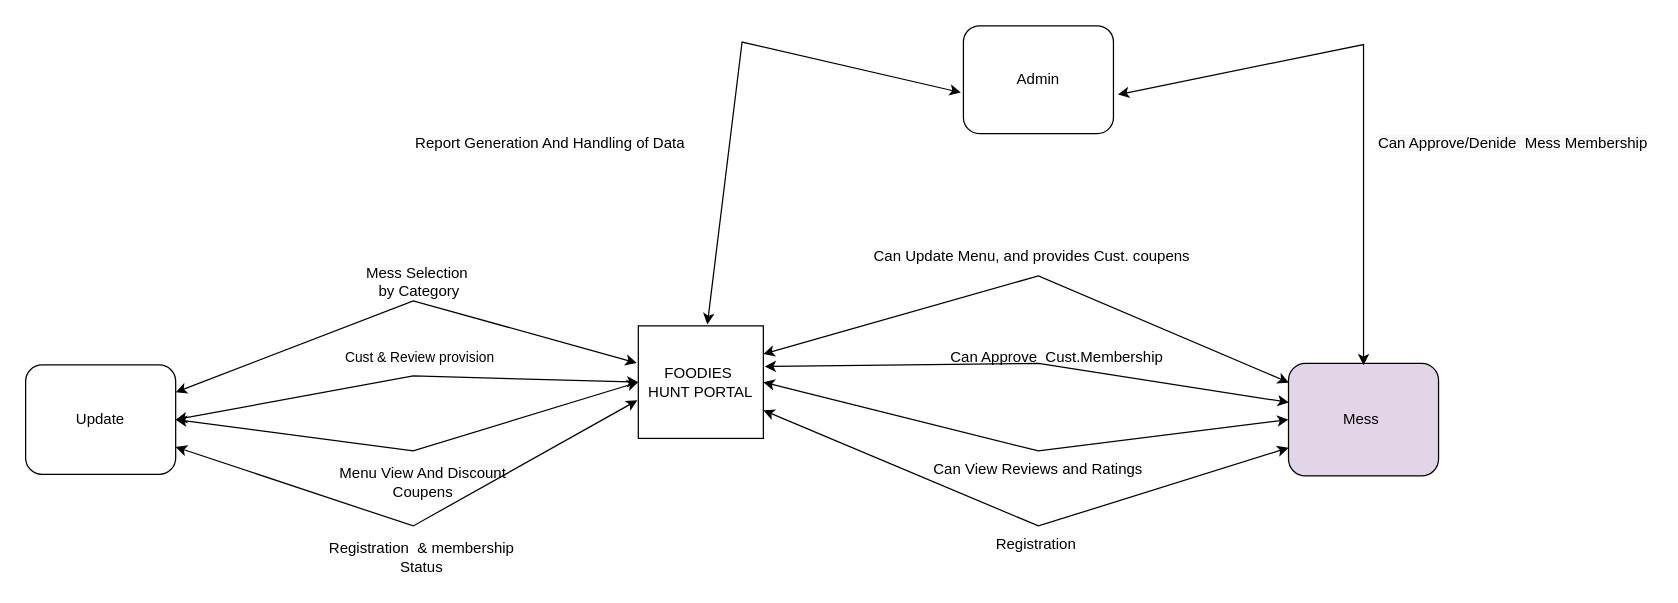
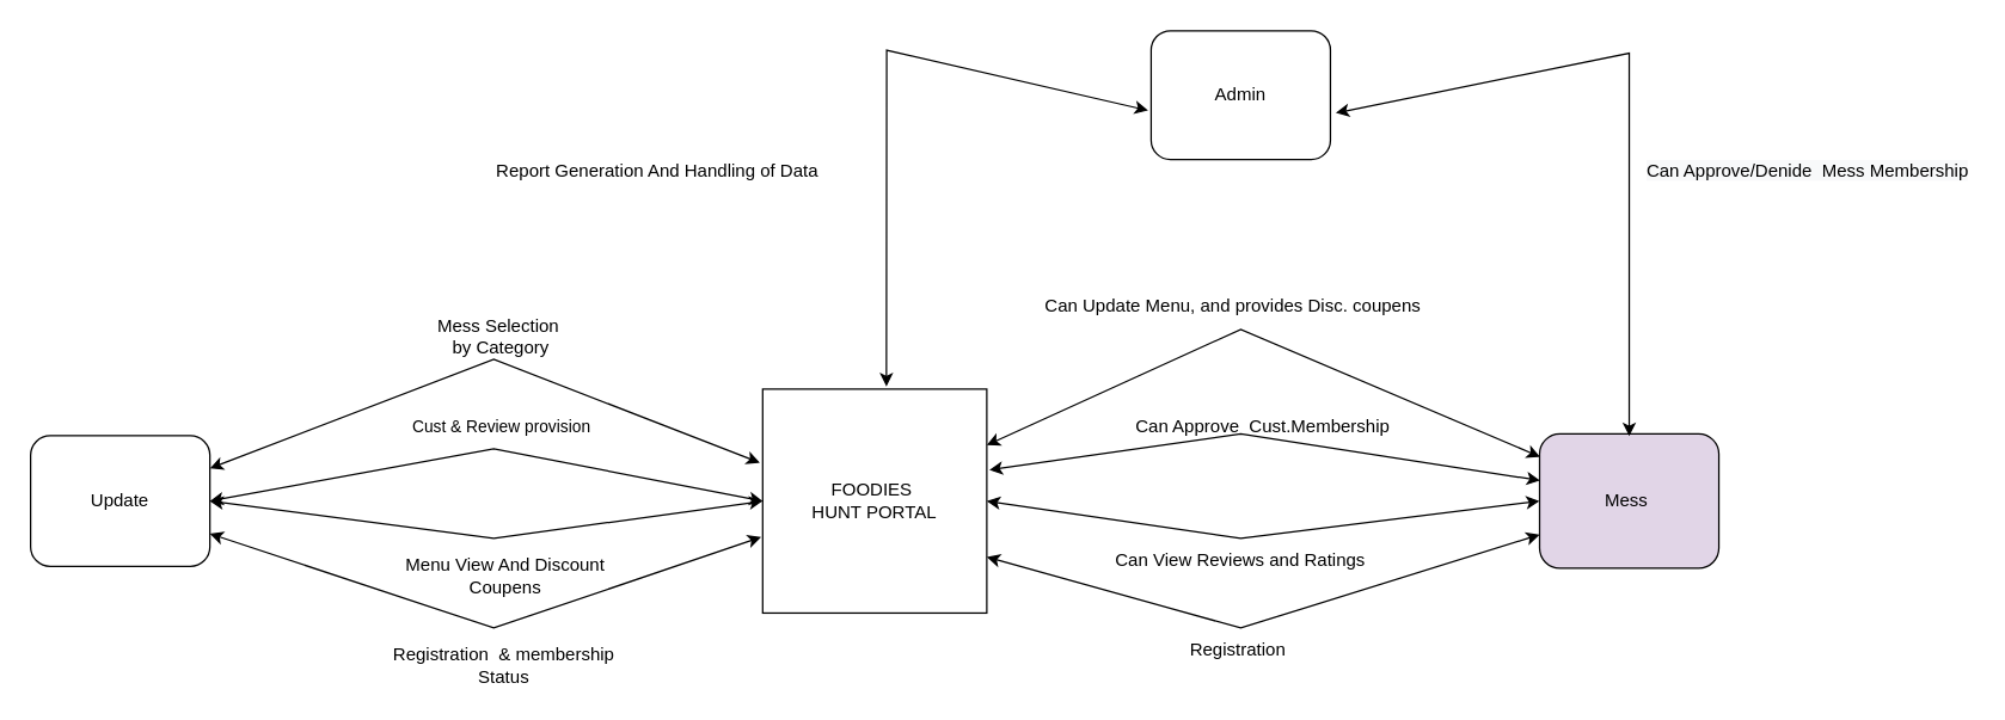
  <mxCell id="0" />
  <mxCell id="1" parent="0" />
- <mxCell id="2" value="FOODIES&amp;nbsp;&lt;br&gt;HUNT PORTAL" style="whiteSpace=wrap;html=1;aspect=fixed;" vertex="1" parent="1"><mxGeometry x="510" y="260" width="100" height="90" as="geometry" /></mxCell>
+ <mxCell id="2" value="FOODIES&amp;nbsp;&lt;br&gt;HUNT PORTAL" style="whiteSpace=wrap;html=1;aspect=fixed;" vertex="1" parent="1"><mxGeometry x="510" y="260" width="150" height="150" as="geometry" /></mxCell>
  <mxCell id="3" value="Update" style="rounded=1;whiteSpace=wrap;html=1;" vertex="1" parent="1"><mxGeometry x="20" y="291.25" width="120" height="87.5" as="geometry" /></mxCell>
  <mxCell id="4" value="" style="endArrow=classic;startArrow=classic;html=1;rounded=0;exitX=1;exitY=0.75;exitDx=0;exitDy=0;entryX=-0.007;entryY=0.661;entryDx=0;entryDy=0;entryPerimeter=0;" edge="1" parent="1" source="3" target="2"><mxGeometry width="50" height="50" relative="1" as="geometry"><mxPoint x="510" y="470" as="sourcePoint" /><mxPoint x="560" y="420" as="targetPoint" /><Array as="points"><mxPoint x="330" y="420" /></Array></mxGeometry></mxCell>
  <mxCell id="5" value="Admin" style="rounded=1;whiteSpace=wrap;html=1;" vertex="1" parent="1"><mxGeometry x="770" y="20" width="120" height="86.25" as="geometry" /></mxCell>
  <mxCell id="6" value="Mess&amp;nbsp;" style="rounded=1;whiteSpace=wrap;html=1;fillColor=#e1d5e7;" vertex="1" parent="1"><mxGeometry x="1030" y="290" width="120" height="90" as="geometry" /></mxCell>
  <mxCell id="7" value="Registration&amp;nbsp; &amp;amp; membership Status" style="text;html=1;strokeColor=none;fillColor=none;align=center;verticalAlign=middle;whiteSpace=wrap;rounded=0;" vertex="1" parent="1"><mxGeometry x="252.5" y="430" width="167.5" height="30" as="geometry" /></mxCell>
  <mxCell id="8" value="Mess Selection&amp;nbsp;&lt;br&gt;by Category" style="text;html=1;strokeColor=none;fillColor=none;align=center;verticalAlign=middle;whiteSpace=wrap;rounded=0;" vertex="1" parent="1"><mxGeometry x="190" y="210" width="290" height="30" as="geometry" /></mxCell>
  <mxCell id="9" value="" style="endArrow=classic;startArrow=classic;html=1;rounded=0;entryX=-0.013;entryY=0.329;entryDx=0;entryDy=0;exitX=1;exitY=0.25;exitDx=0;exitDy=0;entryPerimeter=0;" edge="1" parent="1" source="3" target="2"><mxGeometry width="50" height="50" relative="1" as="geometry"><mxPoint x="385" y="350" as="sourcePoint" /><mxPoint x="435" y="300" as="targetPoint" /><Array as="points"><mxPoint x="330" y="240" /></Array></mxGeometry></mxCell>
  <mxCell id="10" value="&lt;font style=&quot;font-size: 11px&quot;&gt;Cust &amp;amp; Review provision&lt;/font&gt;" style="text;html=1;strokeColor=none;fillColor=none;align=center;verticalAlign=middle;whiteSpace=wrap;rounded=0;" vertex="1" parent="1"><mxGeometry x="252.5" y="270" width="165" height="30" as="geometry" /></mxCell>
  <mxCell id="11" value="" style="endArrow=classic;startArrow=classic;html=1;rounded=0;exitX=1;exitY=0.5;exitDx=0;exitDy=0;entryX=0;entryY=0.5;entryDx=0;entryDy=0;" edge="1" parent="1" source="3" target="2"><mxGeometry width="50" height="50" relative="1" as="geometry"><mxPoint x="460" y="350" as="sourcePoint" /><mxPoint x="510" y="300" as="targetPoint" /><Array as="points"><mxPoint x="330" y="300" /></Array></mxGeometry></mxCell>
  <mxCell id="12" style="edgeStyle=orthogonalEdgeStyle;rounded=0;orthogonalLoop=1;jettySize=auto;html=1;exitX=0.5;exitY=1;exitDx=0;exitDy=0;" edge="1" parent="1" source="10" target="10"><mxGeometry relative="1" as="geometry" /></mxCell>
  <mxCell id="13" value="Menu View And Discount Coupens" style="text;html=1;strokeColor=none;fillColor=none;align=center;verticalAlign=middle;whiteSpace=wrap;rounded=0;" vertex="1" parent="1"><mxGeometry x="252.5" y="370" width="170" height="30" as="geometry" /></mxCell>
  <mxCell id="14" value="" style="endArrow=classic;startArrow=classic;html=1;rounded=0;exitX=1;exitY=0.5;exitDx=0;exitDy=0;entryX=0;entryY=0.5;entryDx=0;entryDy=0;" edge="1" parent="1" source="3" target="2"><mxGeometry width="50" height="50" relative="1" as="geometry"><mxPoint x="230" y="345" as="sourcePoint" /><mxPoint x="520" y="345" as="targetPoint" /><Array as="points"><mxPoint x="330" y="360" /></Array></mxGeometry></mxCell>
- <mxCell id="15" value="Can Update Menu, and provides Cust. coupens" style="text;html=1;strokeColor=none;fillColor=none;align=center;verticalAlign=middle;whiteSpace=wrap;rounded=0;" vertex="1" parent="1"><mxGeometry x="680" y="190" width="290" height="30" as="geometry" /></mxCell>
+ <mxCell id="15" value="Can Update Menu, and provides Disc. coupens" style="text;html=1;strokeColor=none;fillColor=none;align=center;verticalAlign=middle;whiteSpace=wrap;rounded=0;" vertex="1" parent="1"><mxGeometry x="680" y="190" width="290" height="30" as="geometry" /></mxCell>
  <mxCell id="16" value="Can Approve&amp;nbsp; Cust.Membership" style="text;html=1;strokeColor=none;fillColor=none;align=center;verticalAlign=middle;whiteSpace=wrap;rounded=0;" vertex="1" parent="1"><mxGeometry x="700" y="270" width="290" height="30" as="geometry" /></mxCell>
  <mxCell id="17" value="Registration&amp;nbsp;" style="text;html=1;strokeColor=none;fillColor=none;align=center;verticalAlign=middle;whiteSpace=wrap;rounded=0;" vertex="1" parent="1"><mxGeometry x="800" y="420" width="60" height="30" as="geometry" /></mxCell>
  <mxCell id="18" value="Can View Reviews and Ratings" style="text;html=1;strokeColor=none;fillColor=none;align=center;verticalAlign=middle;whiteSpace=wrap;rounded=0;" vertex="1" parent="1"><mxGeometry x="685" y="360" width="290" height="30" as="geometry" /></mxCell>
  <mxCell id="19" value="" style="endArrow=classic;startArrow=classic;html=1;rounded=0;entryX=0.003;entryY=0.171;entryDx=0;entryDy=0;exitX=1;exitY=0.25;exitDx=0;exitDy=0;entryPerimeter=0;" edge="1" parent="1" source="2" target="6"><mxGeometry width="50" height="50" relative="1" as="geometry"><mxPoint x="680" y="313.125" as="sourcePoint" /><mxPoint x="968.05" y="309.35" as="targetPoint" /><Array as="points"><mxPoint x="830" y="220" /></Array></mxGeometry></mxCell>
  <mxCell id="20" value="" style="endArrow=classic;startArrow=classic;html=1;rounded=0;entryX=0.003;entryY=0.347;entryDx=0;entryDy=0;exitX=1.011;exitY=0.361;exitDx=0;exitDy=0;entryPerimeter=0;exitPerimeter=0;" edge="1" parent="1" source="2" target="6"><mxGeometry width="50" height="50" relative="1" as="geometry"><mxPoint x="690" y="364.375" as="sourcePoint" /><mxPoint x="978.05" y="360.6" as="targetPoint" /><Array as="points"><mxPoint x="830" y="290" /></Array></mxGeometry></mxCell>
  <mxCell id="21" value="" style="endArrow=classic;startArrow=classic;html=1;rounded=0;entryX=0;entryY=0.5;entryDx=0;entryDy=0;exitX=1;exitY=0.5;exitDx=0;exitDy=0;" edge="1" parent="1" source="2" target="6"><mxGeometry width="50" height="50" relative="1" as="geometry"><mxPoint x="671.65" y="324.15" as="sourcePoint" /><mxPoint x="1035.56" y="333.84" as="targetPoint" /><Array as="points"><mxPoint x="830" y="360" /></Array></mxGeometry></mxCell>
  <mxCell id="22" value="" style="endArrow=classic;startArrow=classic;html=1;rounded=0;entryX=0;entryY=0.75;entryDx=0;entryDy=0;exitX=1;exitY=0.75;exitDx=0;exitDy=0;" edge="1" parent="1" source="2" target="6"><mxGeometry width="50" height="50" relative="1" as="geometry"><mxPoint x="670" y="345" as="sourcePoint" /><mxPoint x="1040" y="345" as="targetPoint" /><Array as="points"><mxPoint x="830" y="420" /></Array></mxGeometry></mxCell>
  <mxCell id="23" value="" style="endArrow=classic;startArrow=classic;html=1;rounded=0;fontSize=11;exitX=0.552;exitY=-0.012;exitDx=0;exitDy=0;exitPerimeter=0;entryX=-0.017;entryY=0.619;entryDx=0;entryDy=0;entryPerimeter=0;" edge="1" parent="1" source="2" target="5"><mxGeometry width="50" height="50" relative="1" as="geometry"><mxPoint x="650" y="210" as="sourcePoint" /><mxPoint x="700" y="160" as="targetPoint" /><Array as="points"><mxPoint x="593" y="33" /></Array></mxGeometry></mxCell>
  <mxCell id="24" value="" style="endArrow=classic;startArrow=classic;html=1;rounded=0;fontSize=11;exitX=0.552;exitY=-0.012;exitDx=0;exitDy=0;exitPerimeter=0;entryX=1.03;entryY=0.638;entryDx=0;entryDy=0;entryPerimeter=0;" edge="1" parent="1" target="5"><mxGeometry width="50" height="50" relative="1" as="geometry"><mxPoint x="1090" y="291.45" as="sourcePoint" /><mxPoint x="1265.16" y="66.639" as="targetPoint" /><Array as="points"><mxPoint x="1090" y="35" /></Array></mxGeometry></mxCell>
  <mxCell id="25" value="&lt;span style=&quot;color: rgb(0 , 0 , 0) ; font-family: &amp;#34;helvetica&amp;#34; ; font-size: 12px ; font-style: normal ; font-weight: 400 ; letter-spacing: normal ; text-align: center ; text-indent: 0px ; text-transform: none ; word-spacing: 0px ; background-color: rgb(248 , 249 , 250) ; display: inline ; float: none&quot;&gt;Can Approve/Denide&amp;nbsp; Mess Membership&lt;/span&gt;" style="text;whiteSpace=wrap;html=1;fontSize=11;" vertex="1" parent="1"><mxGeometry x="1100" y="100" width="220" height="30" as="geometry" /></mxCell>
  <mxCell id="26" value="&lt;div style=&quot;text-align: center&quot;&gt;&lt;span style=&quot;font-size: 12px&quot;&gt;&lt;font face=&quot;helvetica&quot;&gt;Report Generation And Handling of Data&lt;/font&gt;&lt;/span&gt;&lt;/div&gt;" style="text;whiteSpace=wrap;html=1;fontSize=11;" vertex="1" parent="1"><mxGeometry x="330" y="100" width="280" height="30" as="geometry" /></mxCell>
